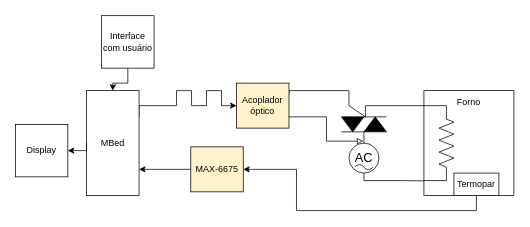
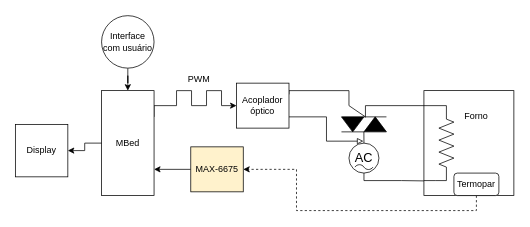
  <mxCell id="0" />
  <mxCell id="1" parent="0" />
  <mxCell id="2" style="edgeStyle=orthogonalEdgeStyle;rounded=0;orthogonalLoop=1;jettySize=auto;html=1;exitX=1;exitY=0.25;exitDx=0;exitDy=0;" parent="1" source="3" edge="1"><mxGeometry relative="1" as="geometry"><mxPoint x="315" y="140" as="targetPoint" /><Array as="points"><mxPoint x="235" y="140" /><mxPoint x="235" y="120" /><mxPoint x="255" y="120" /><mxPoint x="255" y="140" /><mxPoint x="275" y="140" /><mxPoint x="275" y="120" /><mxPoint x="295" y="120" /></Array></mxGeometry></mxCell>
- <mxCell id="3" value="MBed" style="rounded=0;whiteSpace=wrap;html=1;" parent="1" vertex="1"><mxGeometry x="115" y="120" width="70" height="140" as="geometry" /></mxCell>
+ <mxCell id="3" value="MBed" style="rounded=0;whiteSpace=wrap;html=1;" parent="1" vertex="1"><mxGeometry x="135" y="120" width="70" height="140" as="geometry" /></mxCell>
  <mxCell id="4" style="edgeStyle=orthogonalEdgeStyle;rounded=0;orthogonalLoop=1;jettySize=auto;html=1;exitX=0.5;exitY=1;exitDx=0;exitDy=0;" parent="1" source="5" target="3" edge="1"><mxGeometry relative="1" as="geometry" /></mxCell>
- <mxCell id="5" value="Interface com usuário" style="rounded=0;whiteSpace=wrap;html=1;" parent="1" vertex="1"><mxGeometry x="135" y="20" width="70" height="70" as="geometry" /></mxCell>
+ <mxCell id="5" value="Interface com usuário" style="ellipse;whiteSpace=wrap;html=1;" parent="1" vertex="1"><mxGeometry x="135" y="20" width="70" height="70" as="geometry" /></mxCell>
  <mxCell id="6" style="edgeStyle=orthogonalEdgeStyle;rounded=0;orthogonalLoop=1;jettySize=auto;html=1;exitX=1;exitY=0.5;exitDx=0;exitDy=0;entryX=0;entryY=0.5;entryDx=0;entryDy=0;startArrow=classic;startFill=1;endArrow=none;endFill=0;" parent="1" source="7" target="3" edge="1"><mxGeometry relative="1" as="geometry" /></mxCell>
  <mxCell id="7" value="Display" style="rounded=0;whiteSpace=wrap;html=1;" parent="1" vertex="1"><mxGeometry x="20" y="165" width="70" height="70" as="geometry" /></mxCell>
  <mxCell id="8" style="edgeStyle=orthogonalEdgeStyle;rounded=0;orthogonalLoop=1;jettySize=auto;html=1;exitX=1;exitY=0.25;exitDx=0;exitDy=0;fontSize=7;fontColor=#FF0000;endArrow=none;endFill=0;" parent="1" source="10" edge="1"><mxGeometry relative="1" as="geometry"><mxPoint x="465" y="140" as="targetPoint" /><Array as="points"><mxPoint x="385" y="120" /><mxPoint x="465" y="120" /></Array></mxGeometry></mxCell>
  <mxCell id="9" style="edgeStyle=orthogonalEdgeStyle;rounded=0;orthogonalLoop=1;jettySize=auto;html=1;exitX=1;exitY=0.75;exitDx=0;exitDy=0;entryX=0.488;entryY=-0.087;entryDx=0;entryDy=0;entryPerimeter=0;fontSize=7;fontColor=#FF0000;endArrow=block;endFill=0;" parent="1" source="10" target="25" edge="1"><mxGeometry relative="1" as="geometry"><Array as="points"><mxPoint x="435" y="155" /><mxPoint x="435" y="187" /></Array></mxGeometry></mxCell>
- <mxCell id="10" value="Acoplador óptico" style="rounded=0;whiteSpace=wrap;html=1;fillColor=#fff2cc;" parent="1" vertex="1"><mxGeometry x="315" y="110" width="70" height="60" as="geometry" /></mxCell>
+ <mxCell id="10" value="Acoplador óptico" style="rounded=0;whiteSpace=wrap;html=1;" parent="1" vertex="1"><mxGeometry x="315" y="110" width="70" height="60" as="geometry" /></mxCell>
+ <mxCell id="11" value="PWM" style="text;html=1;strokeColor=none;fillColor=none;align=center;verticalAlign=middle;whiteSpace=wrap;rounded=0;" parent="1" vertex="1"><mxGeometry x="235" y="90" width="60" height="30" as="geometry" /></mxCell>
  <mxCell id="12" value="" style="rounded=0;whiteSpace=wrap;html=1;align=center;" parent="1" vertex="1"><mxGeometry x="565" y="120" width="120" height="140" as="geometry" /></mxCell>
- <mxCell id="13" value="Forno" style="text;html=1;strokeColor=none;fillColor=none;align=center;verticalAlign=middle;whiteSpace=wrap;rounded=0;" parent="1" vertex="1"><mxGeometry x="595" y="120" width="60" height="30" as="geometry" /></mxCell>
+ <mxCell id="13" value="Forno" style="text;html=1;strokeColor=none;fillColor=none;align=center;verticalAlign=middle;whiteSpace=wrap;rounded=0;" parent="1" vertex="1"><mxGeometry x="605" y="140" width="60" height="30" as="geometry" /></mxCell>
  <mxCell id="14" style="edgeStyle=orthogonalEdgeStyle;rounded=0;orthogonalLoop=1;jettySize=auto;html=1;exitX=1;exitY=0.5;exitDx=0;exitDy=0;exitPerimeter=0;endArrow=none;endFill=0;" parent="1" source="16" edge="1"><mxGeometry relative="1" as="geometry"><mxPoint x="565" y="240" as="targetPoint" /><Array as="points"><mxPoint x="580" y="240" /></Array></mxGeometry></mxCell>
  <mxCell id="15" style="edgeStyle=orthogonalEdgeStyle;rounded=0;orthogonalLoop=1;jettySize=auto;html=1;exitX=0;exitY=0.5;exitDx=0;exitDy=0;exitPerimeter=0;endArrow=none;endFill=0;entryX=0.707;entryY=0.067;entryDx=0;entryDy=0;entryPerimeter=0;" parent="1" source="16" target="19" edge="1"><mxGeometry relative="1" as="geometry"><mxPoint x="565" y="140" as="targetPoint" /><Array as="points"><mxPoint x="487" y="140" /></Array></mxGeometry></mxCell>
  <mxCell id="16" value="" style="pointerEvents=1;verticalLabelPosition=bottom;shadow=0;dashed=0;align=center;html=1;verticalAlign=top;shape=mxgraph.electrical.resistors.resistor_2;rotation=90;" parent="1" vertex="1"><mxGeometry x="545" y="180" width="100" height="20" as="geometry" /></mxCell>
- <mxCell id="17" style="edgeStyle=orthogonalEdgeStyle;rounded=0;orthogonalLoop=1;jettySize=auto;html=1;exitX=0.5;exitY=1;exitDx=0;exitDy=0;entryX=1;entryY=0.5;entryDx=0;entryDy=0;fontSize=7;fontColor=#FF0000;" parent="1" source="18" target="27" edge="1"><mxGeometry relative="1" as="geometry"><Array as="points"><mxPoint x="635" y="280" /><mxPoint x="395" y="280" /><mxPoint x="395" y="225" /></Array></mxGeometry></mxCell>
- <mxCell id="18" value="Termopar" style="rounded=0;whiteSpace=wrap;html=1;" parent="1" vertex="1"><mxGeometry x="605" y="230" width="60" height="30" as="geometry" /></mxCell>
+ <mxCell id="17" style="edgeStyle=orthogonalEdgeStyle;rounded=0;orthogonalLoop=1;jettySize=auto;html=1;exitX=0.5;exitY=1;exitDx=0;exitDy=0;entryX=1;entryY=0.5;entryDx=0;entryDy=0;fontSize=7;fontColor=#FF0000;dashed=1;" parent="1" source="18" target="27" edge="1"><mxGeometry relative="1" as="geometry"><Array as="points"><mxPoint x="635" y="280" /><mxPoint x="395" y="280" /><mxPoint x="395" y="225" /></Array></mxGeometry></mxCell>
+ <mxCell id="18" value="Termopar" style="whiteSpace=wrap;html=1;rounded=1;" parent="1" vertex="1"><mxGeometry x="605" y="230" width="60" height="30" as="geometry" /></mxCell>
  <mxCell id="19" value="" style="pointerEvents=1;fillColor=strokeColor;verticalLabelPosition=bottom;shadow=0;dashed=0;align=center;html=1;verticalAlign=top;shape=stencil(pVTbjsIgEP0aXjcVsu6zQfc/sB23Eyk0gLe/F5kapd12u5r0Zc4h50KGMiF9rVpgvFC+hTIwsWacH5VDtdUR5pGpCVwWNBrVACFrtFV3xgdn93DCKnSn0dTgMBB7ImxRJAmxYcUqordPyNIaE43RGp8xT3wUV2hC5o2GpNvo0kAAR3CX8ZxNl276+KSZ8e//WNlDmOG1mOclZETGOgu5VeX+x9mDqX5N2Krb/Q6IO93YIzwSiV79qfJ3BY3mSeErVxAvSPRCLGdJlNp6+PNU3vaVqLlCr+379zWv7GSI6R5pmQY7kdCRRRJyZx1MbNgOtabHPLa8A4GE0m8kAVc=);rotation=-90;" parent="1" vertex="1"><mxGeometry x="475" y="150" width="50" height="30" as="geometry" /></mxCell>
  <mxCell id="20" value="" style="pointerEvents=1;fillColor=strokeColor;verticalLabelPosition=bottom;shadow=0;dashed=0;align=center;html=1;verticalAlign=top;shape=stencil(pVTbjsIgEP0aXjcVsu6zQfc/sB23Eyk0gLe/F5kapd12u5r0Zc4h50KGMiF9rVpgvFC+hTIwsWacH5VDtdUR5pGpCVwWNBrVACFrtFV3xgdn93DCKnSn0dTgMBB7ImxRJAmxYcUqordPyNIaE43RGp8xT3wUV2hC5o2GpNvo0kAAR3CX8ZxNl276+KSZ8e//WNlDmOG1mOclZETGOgu5VeX+x9mDqX5N2Krb/Q6IO93YIzwSiV79qfJ3BY3mSeErVxAvSPRCLGdJlNp6+PNU3vaVqLlCr+379zWv7GSI6R5pmQY7kdCRRRJyZx1MbNgOtabHPLa8A4GE0m8kAVc=);rotation=90;" parent="1" vertex="1"><mxGeometry x="445" y="150" width="50" height="30" as="geometry" /></mxCell>
  <mxCell id="21" value="" style="endArrow=none;html=1;rounded=0;fillColor=default;entryX=0.691;entryY=0.087;entryDx=0;entryDy=0;entryPerimeter=0;" parent="1" target="19" edge="1"><mxGeometry width="50" height="50" relative="1" as="geometry"><mxPoint x="465" y="140" as="sourcePoint" /><mxPoint x="512.5" y="140" as="targetPoint" /></mxGeometry></mxCell>
  <mxCell id="22" style="edgeStyle=orthogonalEdgeStyle;rounded=0;orthogonalLoop=1;jettySize=auto;html=1;exitX=0.5;exitY=0;exitDx=0;exitDy=0;entryX=0.702;entryY=0.003;entryDx=0;entryDy=0;entryPerimeter=0;strokeWidth=1;startArrow=none;startFill=0;endArrow=none;endFill=0;endSize=3;fillColor=default;" parent="1" target="20" edge="1"><mxGeometry relative="1" as="geometry"><mxPoint x="485" y="190" as="sourcePoint" /></mxGeometry></mxCell>
  <mxCell id="23" style="edgeStyle=orthogonalEdgeStyle;rounded=0;orthogonalLoop=1;jettySize=auto;html=1;exitX=0.5;exitY=1;exitDx=0;exitDy=0;entryX=0;entryY=0.86;entryDx=0;entryDy=0;entryPerimeter=0;strokeWidth=1;startArrow=none;startFill=0;endArrow=none;endFill=0;endSize=3;fillColor=default;" parent="1" target="12" edge="1"><mxGeometry relative="1" as="geometry"><mxPoint x="485" y="230" as="sourcePoint" /><Array as="points"><mxPoint x="485" y="240" /><mxPoint x="535" y="240" /></Array></mxGeometry></mxCell>
  <mxCell id="24" value="" style="dashed=0;outlineConnect=0;align=center;html=1;shape=mxgraph.pid.engines.generator_(ac);fontSize=45;fillColor=none;" parent="1" vertex="1"><mxGeometry x="465" y="190" width="40" height="40" as="geometry" /></mxCell>
  <mxCell id="25" value="&lt;font style=&quot;font-size: 17px;&quot;&gt;AC&lt;/font&gt;" style="text;html=1;strokeColor=none;fillColor=none;align=center;verticalAlign=middle;whiteSpace=wrap;rounded=0;fontSize=32;" parent="1" vertex="1"><mxGeometry x="455" y="190" width="60" height="30" as="geometry" /></mxCell>
  <mxCell id="26" style="edgeStyle=orthogonalEdgeStyle;rounded=0;orthogonalLoop=1;jettySize=auto;html=1;exitX=0;exitY=0.5;exitDx=0;exitDy=0;entryX=1;entryY=0.75;entryDx=0;entryDy=0;fontSize=7;fontColor=#FF0000;" parent="1" source="27" target="3" edge="1"><mxGeometry relative="1" as="geometry" /></mxCell>
  <mxCell id="27" value="MAX-6675" style="rounded=0;whiteSpace=wrap;html=1;fillColor=#fff2cc;" parent="1" vertex="1"><mxGeometry x="254" y="195" width="70" height="60" as="geometry" /></mxCell>
